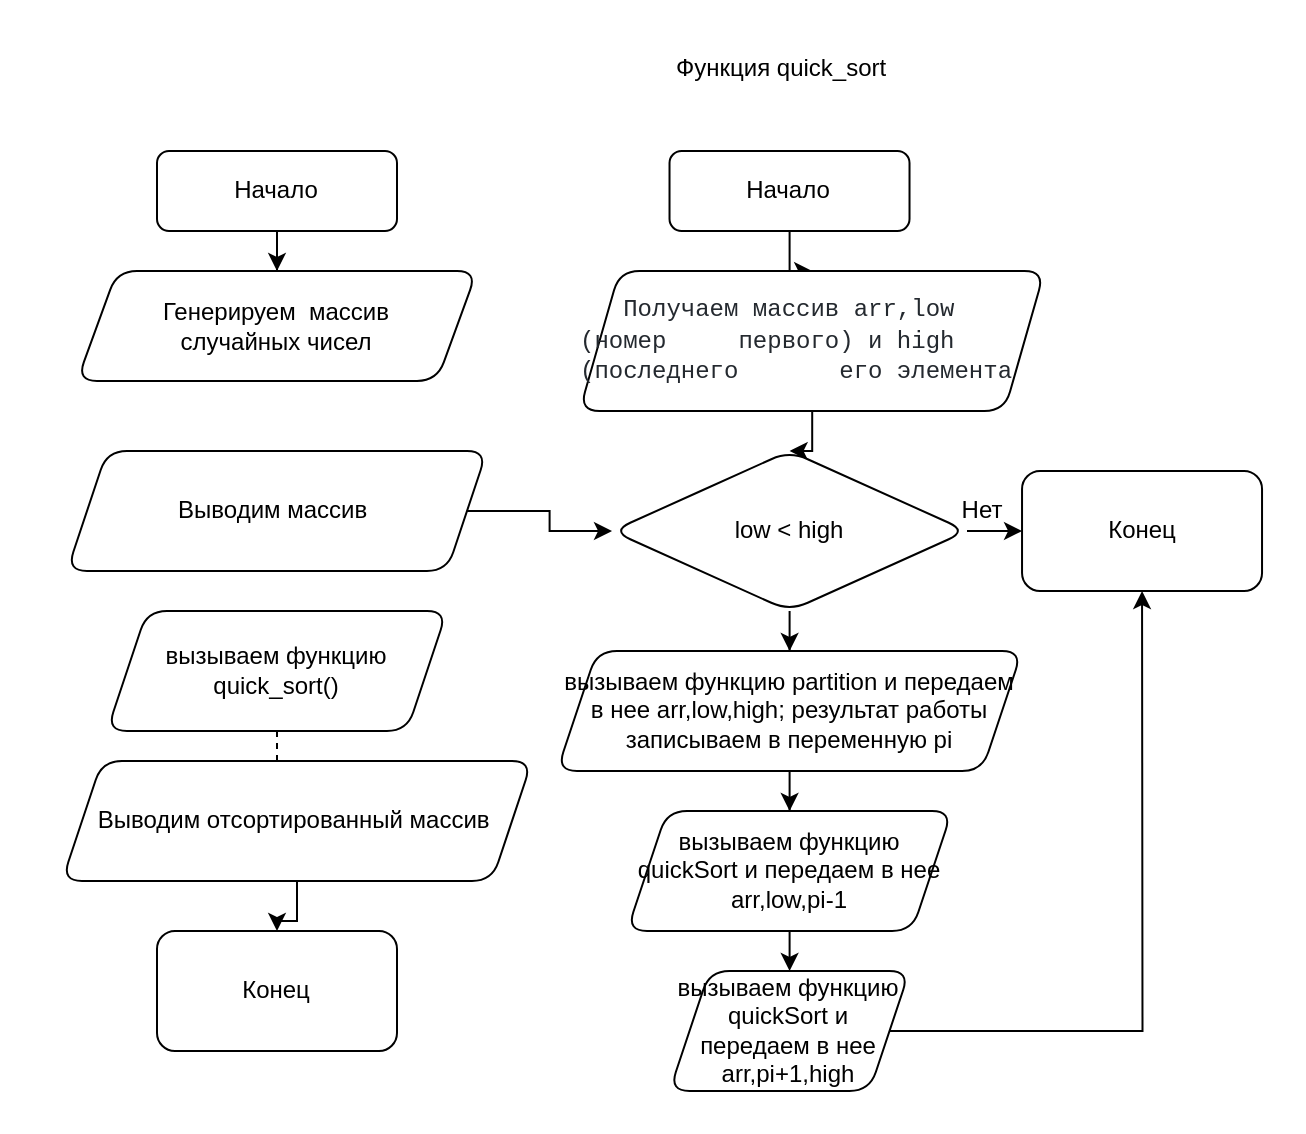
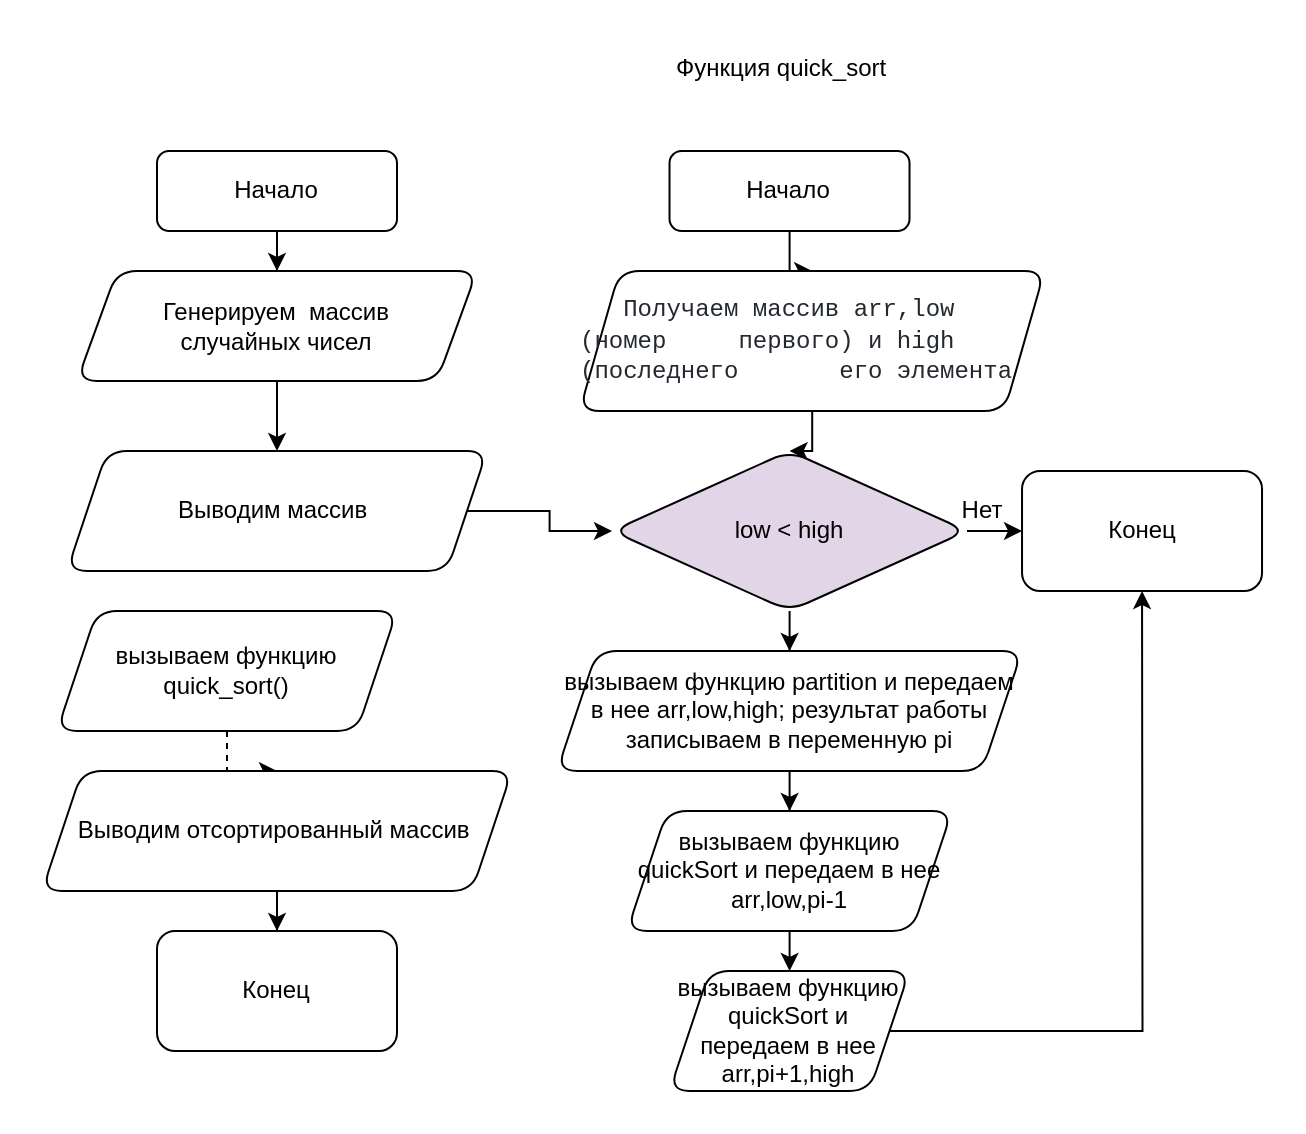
  <mxCell id="0" />
  <mxCell id="1" parent="0" />
  <mxCell id="2" value="" style="edgeStyle=orthogonalEdgeStyle;rounded=0;orthogonalLoop=1;jettySize=auto;html=1;" parent="1" source="3" target="5" edge="1"><mxGeometry relative="1" as="geometry" /></mxCell>
  <mxCell id="3" value="Начало" style="rounded=1;whiteSpace=wrap;html=1;fontSize=12;glass=0;strokeWidth=1;shadow=0;" parent="1" vertex="1"><mxGeometry x="78" y="75" width="120" height="40" as="geometry" /></mxCell>
+ <mxCell id="4" value="" style="edgeStyle=orthogonalEdgeStyle;rounded=0;orthogonalLoop=1;jettySize=auto;html=1;" parent="1" source="5" target="7" edge="1"><mxGeometry relative="1" as="geometry" /></mxCell>
  <mxCell id="5" value="Генерируем&amp;nbsp; массив &lt;br&gt;случайных чисел" style="shape=parallelogram;perimeter=parallelogramPerimeter;whiteSpace=wrap;html=1;fixedSize=1;rounded=1;glass=0;strokeWidth=1;shadow=0;" parent="1" vertex="1"><mxGeometry x="38" y="135" width="200" height="55" as="geometry" /></mxCell>
  <mxCell id="6" value="" style="edgeStyle=orthogonalEdgeStyle;rounded=0;orthogonalLoop=1;jettySize=auto;html=1;" parent="1" source="7" target="20" edge="1"><mxGeometry relative="1" as="geometry" /></mxCell>
  <mxCell id="7" value="Выводим массив&amp;nbsp;" style="shape=parallelogram;perimeter=parallelogramPerimeter;whiteSpace=wrap;html=1;fixedSize=1;rounded=1;glass=0;strokeWidth=1;shadow=0;" parent="1" vertex="1"><mxGeometry x="33" y="225" width="210" height="60" as="geometry" /></mxCell>
  <mxCell id="8" value="" style="edgeStyle=orthogonalEdgeStyle;rounded=0;orthogonalLoop=1;jettySize=auto;html=1;dashed=1;" parent="1" source="9" target="11" edge="1"><mxGeometry relative="1" as="geometry" /></mxCell>
- <mxCell id="9" value="вызываем функцию quick_sort()" style="shape=parallelogram;perimeter=parallelogramPerimeter;whiteSpace=wrap;html=1;fixedSize=1;rounded=1;glass=0;strokeWidth=1;shadow=0;" parent="1" vertex="1"><mxGeometry x="53" y="305" width="170" height="60" as="geometry" /></mxCell>
+ <mxCell id="9" value="вызываем функцию quick_sort()" style="shape=parallelogram;perimeter=parallelogramPerimeter;whiteSpace=wrap;html=1;fixedSize=1;rounded=1;glass=0;strokeWidth=1;shadow=0;" parent="1" vertex="1"><mxGeometry x="28" y="305" width="170" height="60" as="geometry" /></mxCell>
  <mxCell id="10" value="" style="edgeStyle=orthogonalEdgeStyle;rounded=0;orthogonalLoop=1;jettySize=auto;html=1;" parent="1" source="11" target="12" edge="1"><mxGeometry relative="1" as="geometry" /></mxCell>
- <mxCell id="11" value="Выводим отсортированный массив&amp;nbsp;" style="shape=parallelogram;perimeter=parallelogramPerimeter;whiteSpace=wrap;html=1;fixedSize=1;rounded=1;glass=0;strokeWidth=1;shadow=0;" parent="1" vertex="1"><mxGeometry x="30.5" y="380" width="235" height="60" as="geometry" /></mxCell>
+ <mxCell id="11" value="Выводим отсортированный массив&amp;nbsp;" style="shape=parallelogram;perimeter=parallelogramPerimeter;whiteSpace=wrap;html=1;fixedSize=1;rounded=1;glass=0;strokeWidth=1;shadow=0;" parent="1" vertex="1"><mxGeometry x="20.5" y="385" width="235" height="60" as="geometry" /></mxCell>
  <mxCell id="12" value="Конец&lt;br&gt;" style="rounded=1;whiteSpace=wrap;html=1;glass=0;strokeWidth=1;shadow=0;" parent="1" vertex="1"><mxGeometry x="78" y="465" width="120" height="60" as="geometry" /></mxCell>
  <mxCell id="13" value="Функция quick_sort&lt;span style=&quot;font-family: ui-monospace, SFMono-Regular, &amp;quot;SF Mono&amp;quot;, Menlo, Consolas, &amp;quot;Liberation Mono&amp;quot;, monospace; font-size: 12px; font-style: normal; font-variant-ligatures: normal; font-variant-caps: normal; font-weight: 400; letter-spacing: normal; orphans: 2; text-align: start; text-indent: 0px; text-transform: none; widows: 2; word-spacing: 0px; -webkit-text-stroke-width: 0px; background-color: rgb(255, 255, 255); text-decoration-thickness: initial; text-decoration-style: initial; text-decoration-color: initial; float: none; display: inline !important;&quot;&gt;&lt;/span&gt;" style="text;whiteSpace=wrap;html=1;" parent="1" vertex="1"><mxGeometry x="335.52" y="20" width="117.49" height="40" as="geometry" /></mxCell>
  <mxCell id="14" value="" style="edgeStyle=orthogonalEdgeStyle;rounded=0;orthogonalLoop=1;jettySize=auto;html=1;" parent="1" source="15" target="17" edge="1"><mxGeometry relative="1" as="geometry" /></mxCell>
  <mxCell id="15" value="Начало" style="rounded=1;whiteSpace=wrap;html=1;fontSize=12;glass=0;strokeWidth=1;shadow=0;" parent="1" vertex="1"><mxGeometry x="334.26" y="75" width="120" height="40" as="geometry" /></mxCell>
  <mxCell id="16" value="" style="edgeStyle=orthogonalEdgeStyle;rounded=0;orthogonalLoop=1;jettySize=auto;html=1;" edge="1" parent="1" source="17" target="20"><mxGeometry relative="1" as="geometry" /></mxCell>
  <mxCell id="17" value="&lt;div style=&quot;text-align: start;&quot;&gt;&lt;font face=&quot;ui-monospace, SFMono-Regular, SF Mono, Menlo, Consolas, Liberation Mono, monospace&quot; color=&quot;#24292f&quot;&gt;&amp;nbsp; &amp;nbsp;Получаем массив arr,low (номер&amp;nbsp; &amp;nbsp; &amp;nbsp;первого) и high (последнего&amp;nbsp; &amp;nbsp; &amp;nbsp; &amp;nbsp;его элемента&lt;/font&gt;&lt;/div&gt;" style="shape=parallelogram;perimeter=parallelogramPerimeter;whiteSpace=wrap;html=1;fixedSize=1;rounded=1;" parent="1" vertex="1"><mxGeometry x="289.26" y="135" width="232.49" height="70" as="geometry" /></mxCell>
  <mxCell id="18" value="" style="edgeStyle=orthogonalEdgeStyle;rounded=0;orthogonalLoop=1;jettySize=auto;html=1;" edge="1" parent="1" source="20" target="22"><mxGeometry relative="1" as="geometry" /></mxCell>
  <mxCell id="19" value="" style="edgeStyle=orthogonalEdgeStyle;rounded=0;orthogonalLoop=1;jettySize=auto;html=1;" edge="1" parent="1" source="20" target="26"><mxGeometry relative="1" as="geometry" /></mxCell>
- <mxCell id="20" value="low &amp;lt; high" style="rhombus;whiteSpace=wrap;html=1;rounded=1;" vertex="1" parent="1"><mxGeometry x="305.51" y="225" width="177.49" height="80" as="geometry" /></mxCell>
+ <mxCell id="20" value="low &amp;lt; high" style="rhombus;whiteSpace=wrap;html=1;rounded=1;fillColor=#e1d5e7;" vertex="1" parent="1"><mxGeometry x="305.51" y="225" width="177.49" height="80" as="geometry" /></mxCell>
  <mxCell id="21" value="" style="edgeStyle=orthogonalEdgeStyle;rounded=0;orthogonalLoop=1;jettySize=auto;html=1;" edge="1" parent="1" source="22" target="24"><mxGeometry relative="1" as="geometry" /></mxCell>
  <mxCell id="22" value="вызываем функцию partition и передаем в нее arr,low,high; результат работы записываем в переменную pi" style="shape=parallelogram;perimeter=parallelogramPerimeter;whiteSpace=wrap;html=1;fixedSize=1;rounded=1;" vertex="1" parent="1"><mxGeometry x="278" y="325" width="232.52" height="60" as="geometry" /></mxCell>
  <mxCell id="23" value="" style="edgeStyle=orthogonalEdgeStyle;rounded=0;orthogonalLoop=1;jettySize=auto;html=1;" edge="1" parent="1" source="24" target="25"><mxGeometry relative="1" as="geometry" /></mxCell>
  <mxCell id="24" value="вызываем функцию quickSort и передаем в нее arr,low,pi-1" style="shape=parallelogram;perimeter=parallelogramPerimeter;whiteSpace=wrap;html=1;fixedSize=1;rounded=1;" vertex="1" parent="1"><mxGeometry x="313.01" y="405" width="162.51" height="60" as="geometry" /></mxCell>
  <mxCell id="25" value="вызываем функцию quickSort и передаем в нее arr,pi+1,high" style="shape=parallelogram;perimeter=parallelogramPerimeter;whiteSpace=wrap;html=1;fixedSize=1;rounded=1;" vertex="1" parent="1"><mxGeometry x="334.255" y="485" width="120" height="60" as="geometry" /></mxCell>
  <mxCell id="26" value="Конец" style="whiteSpace=wrap;html=1;rounded=1;" vertex="1" parent="1"><mxGeometry x="510.525" y="235" width="120" height="60" as="geometry" /></mxCell>
  <mxCell id="27" value="" style="endArrow=classic;html=1;rounded=0;exitX=1;exitY=0.5;exitDx=0;exitDy=0;entryX=0.5;entryY=1;entryDx=0;entryDy=0;" edge="1" parent="1" source="25" target="26"><mxGeometry width="50" height="50" relative="1" as="geometry"><mxPoint x="601.75" y="495" as="sourcePoint" /><mxPoint x="651.75" y="445" as="targetPoint" /><Array as="points"><mxPoint x="570.75" y="515" /></Array></mxGeometry></mxCell>
  <mxCell id="28" value="Нет&lt;br&gt;" style="text;html=1;strokeColor=none;fillColor=none;align=center;verticalAlign=middle;whiteSpace=wrap;rounded=0;" vertex="1" parent="1"><mxGeometry x="475.52" y="245" width="30" height="20" as="geometry" /></mxCell>
